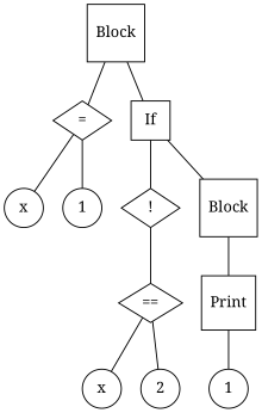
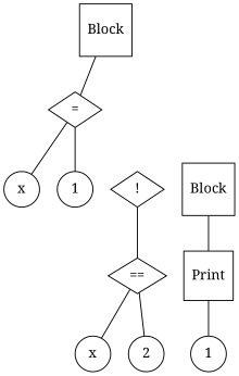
  graph {
    fontname="Noto Serif"
    node [shape=circle fontname="Noto Serif"]
    edge [fontname="Noto Serif"]
    n1 [label=Block shape=square]
    n2 [label="=" shape=diamond]
-   n3 [label=If shape=square]
    n4 [label=x]
    n5 [label=1]
    n6 [label="!" shape=diamond]
    n7 [label=Block shape=square]
    n8 [label="==" shape=diamond]
    n9 [label=x]
    n10 [label=2]
    n11 [label=Print shape=square]
    n12 [label=1]
    n1 -- n2
-   n1 -- n3
    n2 -- n4
    n2 -- n5
-   n3 -- n6
-   n3 -- n7
    n6 -- n8
    n7 -- n11
    n8 -- n9
    n8 -- n10
    n11 -- n12
  }
